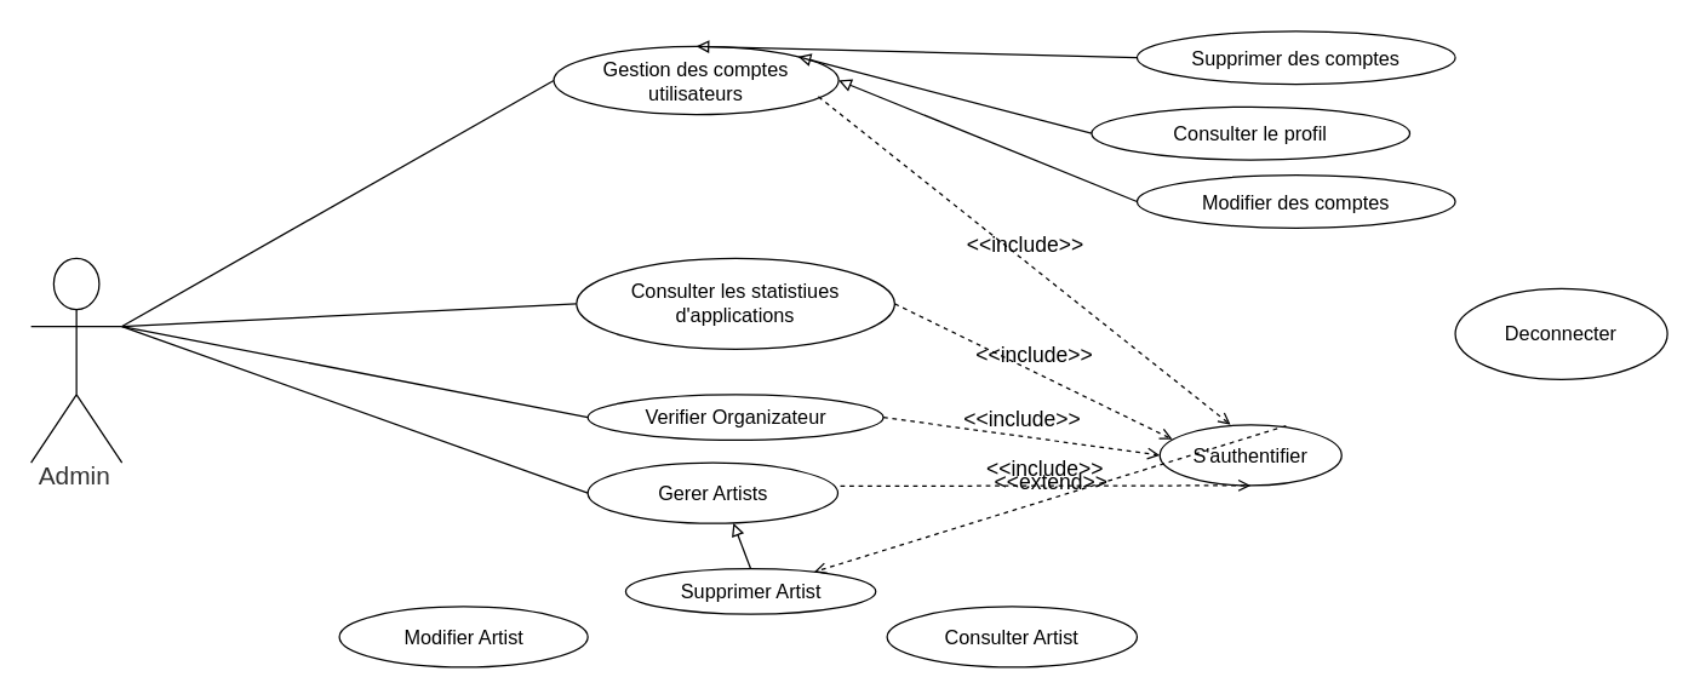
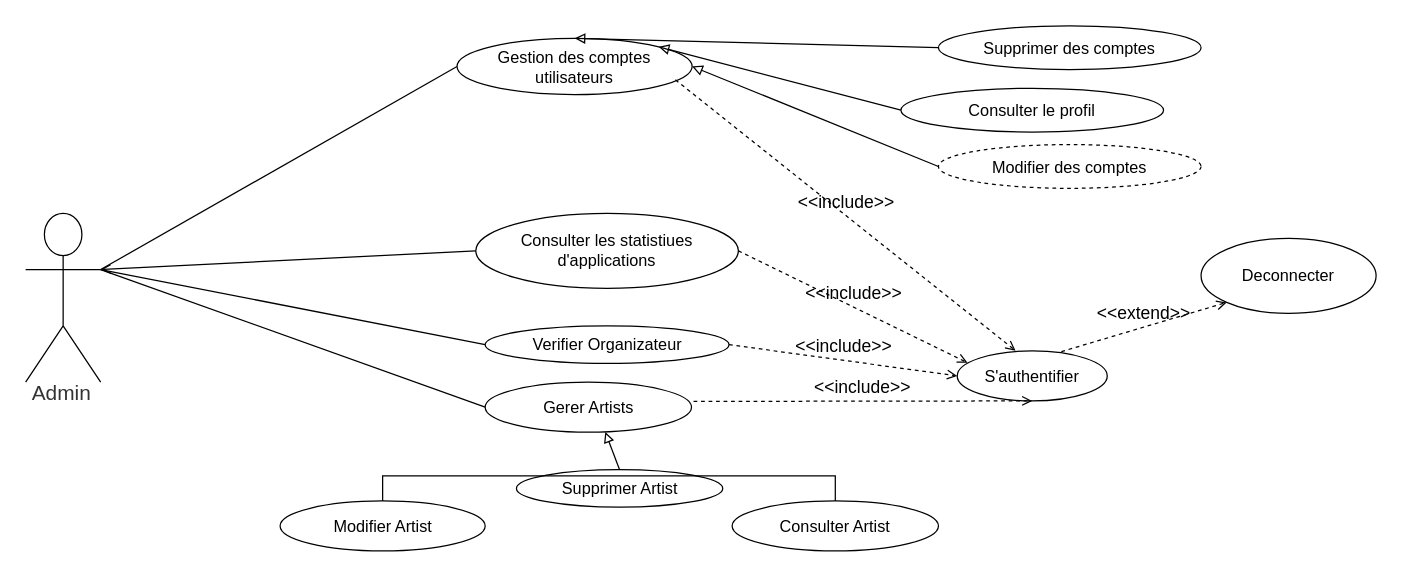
  <mxCell id="0" />
  <mxCell id="1" parent="0" />
  <mxCell id="2" style="edgeStyle=none;rounded=0;orthogonalLoop=1;jettySize=auto;html=1;exitX=1;exitY=0.333;exitDx=0;exitDy=0;exitPerimeter=0;entryX=0;entryY=0.5;entryDx=0;entryDy=0;fontSize=14;endArrow=none;endFill=0;strokeColor=#000000;strokeWidth=1;" edge="1" parent="1" source="3" target="4"><mxGeometry relative="1" as="geometry" /></mxCell>
  <mxCell id="3" value="Admin" style="html=1;overflow=block;blockSpacing=1;shape=umlActor;labelPosition=center;verticalLabelPosition=bottom;verticalAlign=top;whiteSpace=nowrap;fontSize=16.7;fontColor=#333333;align=center;spacing=0;strokeColor=#000000;strokeOpacity=100;rounded=1;absoluteArcSize=1;arcSize=9;strokeWidth=1;lucidId=TCmtfz8hAuSR;" vertex="1" parent="1"><mxGeometry x="20" y="170" width="60" height="135" as="geometry" /></mxCell>
  <mxCell id="4" value="Gestion des comptes utilisateurs" style="html=1;overflow=block;blockSpacing=1;whiteSpace=wrap;ellipse;fontSize=13;spacing=3.8;strokeColor=#000000;strokeOpacity=100;rounded=1;absoluteArcSize=1;arcSize=9;strokeWidth=1;lucidId=2CmtHglSXUaJ;" vertex="1" parent="1"><mxGeometry x="365" y="30" width="188" height="45" as="geometry" /></mxCell>
- <mxCell id="5" style="edgeStyle=none;rounded=0;orthogonalLoop=1;jettySize=auto;html=1;exitX=0;exitY=0.5;exitDx=0;exitDy=0;fontSize=14;endArrow=none;endFill=0;strokeColor=#000000;strokeWidth=1;entryX=1;entryY=0.333;entryDx=0;entryDy=0;entryPerimeter=0;" edge="1" parent="1" source="6" target="3"><mxGeometry relative="1" as="geometry"><mxPoint x="85" y="215" as="targetPoint" /></mxGeometry></mxCell>
+ <mxCell id="5" style="edgeStyle=none;rounded=0;orthogonalLoop=1;jettySize=auto;html=1;exitX=0;exitY=0.5;exitDx=0;exitDy=0;fontSize=14;endArrow=open;endFill=0;strokeColor=#000000;strokeWidth=1;entryX=1;entryY=0.333;entryDx=0;entryDy=0;entryPerimeter=0;" edge="1" parent="1" source="6" target="3"><mxGeometry relative="1" as="geometry"><mxPoint x="85" y="215" as="targetPoint" /></mxGeometry></mxCell>
  <mxCell id="6" value="Consulter les  statistiues d'applications" style="html=1;overflow=block;blockSpacing=1;whiteSpace=wrap;ellipse;fontSize=13;spacing=3.8;strokeColor=#000000;strokeOpacity=100;rounded=1;absoluteArcSize=1;arcSize=9;strokeWidth=1;lucidId=4Cmtud14x5Y7;" vertex="1" parent="1"><mxGeometry x="380" y="170" width="210" height="60" as="geometry" /></mxCell>
  <mxCell id="7" style="edgeStyle=none;rounded=0;orthogonalLoop=1;jettySize=auto;html=1;exitX=0;exitY=0.5;exitDx=0;exitDy=0;fontSize=14;endArrow=none;endFill=0;strokeColor=#000000;strokeWidth=1;entryX=1;entryY=0.333;entryDx=0;entryDy=0;entryPerimeter=0;" edge="1" parent="1" source="8" target="3"><mxGeometry relative="1" as="geometry"><mxPoint x="85" y="220" as="targetPoint" /></mxGeometry></mxCell>
  <mxCell id="8" value="Verifier Organizateur" style="html=1;overflow=block;blockSpacing=1;whiteSpace=wrap;ellipse;fontSize=13;spacing=3.8;strokeColor=#000000;strokeOpacity=100;rounded=1;absoluteArcSize=1;arcSize=9;strokeWidth=1;lucidId=6CmtnAD3XU6T;" vertex="1" parent="1"><mxGeometry x="387.5" y="260" width="195" height="30" as="geometry" /></mxCell>
  <mxCell id="9" style="edgeStyle=none;rounded=0;orthogonalLoop=1;jettySize=auto;html=1;exitX=0;exitY=0.5;exitDx=0;exitDy=0;entryX=1;entryY=0.333;entryDx=0;entryDy=0;entryPerimeter=0;fontSize=14;endArrow=none;endFill=0;strokeColor=#000000;strokeWidth=1;" edge="1" parent="1" source="10" target="3"><mxGeometry relative="1" as="geometry" /></mxCell>
  <mxCell id="10" value="Gerer  Artists" style="html=1;overflow=block;blockSpacing=1;whiteSpace=wrap;ellipse;fontSize=13;spacing=3.8;strokeColor=#000000;strokeOpacity=100;rounded=1;absoluteArcSize=1;arcSize=9;strokeWidth=1;lucidId=9Cmt3dIYTxuM;" vertex="1" parent="1"><mxGeometry x="387.5" y="305" width="165" height="40" as="geometry" /></mxCell>
  <mxCell id="11" style="edgeStyle=none;rounded=0;orthogonalLoop=1;jettySize=auto;html=1;exitX=0;exitY=0.5;exitDx=0;exitDy=0;entryX=0.5;entryY=0;entryDx=0;entryDy=0;fontSize=14;endArrow=block;endFill=0;strokeColor=#000000;strokeWidth=1;" edge="1" parent="1" source="12" target="4"><mxGeometry relative="1" as="geometry" /></mxCell>
  <mxCell id="12" value="Supprimer des comptes" style="html=1;overflow=block;blockSpacing=1;whiteSpace=wrap;ellipse;fontSize=13;spacing=3.8;strokeColor=#000000;strokeOpacity=100;rounded=1;absoluteArcSize=1;arcSize=9;strokeWidth=1;lucidId=UEmtKaLi1W1V;" vertex="1" parent="1"><mxGeometry x="750" y="20" width="210" height="35" as="geometry" /></mxCell>
  <mxCell id="13" style="edgeStyle=none;rounded=0;orthogonalLoop=1;jettySize=auto;html=1;exitX=0;exitY=0.5;exitDx=0;exitDy=0;entryX=1;entryY=0;entryDx=0;entryDy=0;fontSize=14;endArrow=block;endFill=0;strokeColor=#000000;strokeWidth=1;" edge="1" parent="1" source="14" target="4"><mxGeometry relative="1" as="geometry" /></mxCell>
  <mxCell id="14" value="Consulter le profil" style="html=1;overflow=block;blockSpacing=1;whiteSpace=wrap;ellipse;fontSize=13;spacing=3.8;strokeColor=#000000;strokeOpacity=100;rounded=1;absoluteArcSize=1;arcSize=9;strokeWidth=1;lucidId=9EmtDgn2g~nr;" vertex="1" parent="1"><mxGeometry x="720" y="70" width="210" height="35" as="geometry" /></mxCell>
  <mxCell id="15" style="edgeStyle=none;rounded=0;orthogonalLoop=1;jettySize=auto;html=1;exitX=0;exitY=0.5;exitDx=0;exitDy=0;entryX=1;entryY=0.5;entryDx=0;entryDy=0;fontSize=14;endArrow=block;endFill=0;strokeColor=#000000;strokeWidth=1;" edge="1" parent="1" source="16" target="4"><mxGeometry relative="1" as="geometry" /></mxCell>
- <mxCell id="16" value="Modifier des comptes" style="html=1;overflow=block;blockSpacing=1;whiteSpace=wrap;ellipse;fontSize=13;spacing=3.8;strokeColor=#000000;strokeOpacity=100;rounded=1;absoluteArcSize=1;arcSize=9;strokeWidth=1;lucidId=lFmtOqZzf6Zj;" vertex="1" parent="1"><mxGeometry x="750" y="115" width="210" height="35" as="geometry" /></mxCell>
+ <mxCell id="16" value="Modifier des comptes" style="html=1;overflow=block;blockSpacing=1;whiteSpace=wrap;ellipse;fontSize=13;spacing=3.8;strokeColor=#000000;strokeOpacity=100;rounded=1;absoluteArcSize=1;arcSize=9;strokeWidth=1;lucidId=lFmtOqZzf6Zj;dashed=1;" vertex="1" parent="1"><mxGeometry x="750" y="115" width="210" height="35" as="geometry" /></mxCell>
  <mxCell id="17" value="Consulter Artist" style="html=1;overflow=block;blockSpacing=1;whiteSpace=wrap;ellipse;fontSize=13;spacing=3.8;strokeColor=#000000;strokeOpacity=100;rounded=1;absoluteArcSize=1;arcSize=9;strokeWidth=1;lucidId=9Cmt3dIYTxuM;" vertex="1" parent="1"><mxGeometry x="585" y="400" width="165" height="40" as="geometry" /></mxCell>
  <mxCell id="18" style="edgeStyle=none;rounded=0;orthogonalLoop=1;jettySize=auto;html=1;exitX=0.5;exitY=0;exitDx=0;exitDy=0;entryX=0.582;entryY=0.997;entryDx=0;entryDy=0;entryPerimeter=0;fontSize=14;endArrow=block;endFill=0;strokeColor=#000000;strokeWidth=1;" edge="1" parent="1" source="19" target="10"><mxGeometry relative="1" as="geometry" /></mxCell>
  <mxCell id="19" value="Supprimer Artist" style="html=1;overflow=block;blockSpacing=1;whiteSpace=wrap;ellipse;fontSize=13;spacing=3.8;strokeColor=#000000;strokeOpacity=100;rounded=1;absoluteArcSize=1;arcSize=9;strokeWidth=1;lucidId=9Cmt3dIYTxuM;" vertex="1" parent="1"><mxGeometry x="412.5" y="375" width="165" height="30" as="geometry" /></mxCell>
+ <mxCell id="20" style="edgeStyle=orthogonalEdgeStyle;rounded=0;orthogonalLoop=1;jettySize=auto;html=1;exitX=0.5;exitY=0;exitDx=0;exitDy=0;entryX=0.5;entryY=0;entryDx=0;entryDy=0;strokeColor=#000000;strokeWidth=1;endArrow=none;endFill=0;" edge="1" parent="1" source="21" target="17"><mxGeometry relative="1" as="geometry" /></mxCell>
  <mxCell id="21" value="Modifier Artist" style="html=1;overflow=block;blockSpacing=1;whiteSpace=wrap;ellipse;fontSize=13;spacing=3.8;strokeColor=#000000;strokeOpacity=100;rounded=1;absoluteArcSize=1;arcSize=9;strokeWidth=1;lucidId=9Cmt3dIYTxuM;" vertex="1" parent="1"><mxGeometry x="223.5" y="400" width="164" height="40" as="geometry" /></mxCell>
  <mxCell id="22" value="S'authentifier" style="html=1;overflow=block;blockSpacing=1;whiteSpace=wrap;ellipse;fontSize=13;spacing=3.8;strokeColor=#000000;strokeOpacity=100;rounded=1;absoluteArcSize=1;arcSize=9;strokeWidth=1;lucidId=XvitAHHM73nt;" vertex="1" parent="1"><mxGeometry x="765" y="280" width="120" height="40" as="geometry" /></mxCell>
  <mxCell id="23" value="Deconnecter" style="html=1;overflow=block;blockSpacing=1;whiteSpace=wrap;ellipse;fontSize=13;spacing=3.8;strokeColor=#000000;strokeOpacity=100;rounded=1;absoluteArcSize=1;arcSize=9;strokeWidth=1;lucidId=XvitmW9DInrr;" vertex="1" parent="1"><mxGeometry x="960" y="190" width="140" height="60" as="geometry" /></mxCell>
- <mxCell id="24" value="&amp;lt;&amp;lt;extend&amp;gt;&amp;gt;" style="html=1;verticalAlign=bottom;labelBackgroundColor=none;endArrow=open;endFill=0;dashed=1;rounded=0;fontSize=14;exitX=0.694;exitY=0.015;exitDx=0;exitDy=0;exitPerimeter=0;strokeColor=#000000;strokeWidth=1;" edge="1" parent="1" source="22" target="19"><mxGeometry width="160" relative="1" as="geometry"><mxPoint x="1255" y="250" as="sourcePoint" /><mxPoint x="1415" y="250" as="targetPoint" /></mxGeometry></mxCell>
+ <mxCell id="24" value="&amp;lt;&amp;lt;extend&amp;gt;&amp;gt;" style="html=1;verticalAlign=bottom;labelBackgroundColor=none;endArrow=open;endFill=0;dashed=1;rounded=0;fontSize=14;entryX=0;entryY=1;entryDx=0;entryDy=0;exitX=0.694;exitY=0.015;exitDx=0;exitDy=0;exitPerimeter=0;strokeColor=#000000;strokeWidth=1;" edge="1" parent="1" source="22" target="23"><mxGeometry width="160" relative="1" as="geometry"><mxPoint x="1255" y="250" as="sourcePoint" /><mxPoint x="1415" y="250" as="targetPoint" /></mxGeometry></mxCell>
  <mxCell id="25" value="&amp;lt;&amp;lt;include&amp;gt;&amp;gt;" style="html=1;verticalAlign=bottom;labelBackgroundColor=none;endArrow=open;endFill=0;dashed=1;rounded=0;fontSize=14;exitX=1;exitY=0.5;exitDx=0;exitDy=0;entryX=0.069;entryY=0.237;entryDx=0;entryDy=0;entryPerimeter=0;strokeColor=#000000;strokeWidth=1;" edge="1" parent="1" source="6" target="22"><mxGeometry width="160" relative="1" as="geometry"><mxPoint x="685" y="240" as="sourcePoint" /><mxPoint x="845" y="240" as="targetPoint" /></mxGeometry></mxCell>
  <mxCell id="26" value="&amp;lt;&amp;lt;include&amp;gt;&amp;gt;" style="html=1;verticalAlign=bottom;labelBackgroundColor=none;endArrow=open;endFill=0;dashed=1;rounded=0;fontSize=14;exitX=1;exitY=0.5;exitDx=0;exitDy=0;entryX=0;entryY=0.5;entryDx=0;entryDy=0;strokeColor=#000000;strokeWidth=1;" edge="1" parent="1" target="22" source="8"><mxGeometry width="160" relative="1" as="geometry"><mxPoint x="590" y="291.83" as="sourcePoint" /><mxPoint x="1118.28" y="398.16" as="targetPoint" /></mxGeometry></mxCell>
  <mxCell id="27" value="&amp;lt;&amp;lt;include&amp;gt;&amp;gt;" style="html=1;verticalAlign=bottom;labelBackgroundColor=none;endArrow=open;endFill=0;dashed=1;rounded=0;fontSize=14;exitX=1.01;exitY=0.385;exitDx=0;exitDy=0;entryX=0.5;entryY=1;entryDx=0;entryDy=0;exitPerimeter=0;strokeColor=#000000;strokeWidth=1;" edge="1" parent="1" source="10" target="22"><mxGeometry width="160" relative="1" as="geometry"><mxPoint x="600" y="301.83" as="sourcePoint" /><mxPoint x="1135" y="355" as="targetPoint" /></mxGeometry></mxCell>
  <mxCell id="28" value="&amp;lt;&amp;lt;include&amp;gt;&amp;gt;" style="html=1;verticalAlign=bottom;labelBackgroundColor=none;endArrow=open;endFill=0;dashed=1;rounded=0;fontSize=14;exitX=0.929;exitY=0.738;exitDx=0;exitDy=0;entryX=0.389;entryY=-0.004;entryDx=0;entryDy=0;exitPerimeter=0;entryPerimeter=0;strokeColor=#000000;strokeWidth=1;" edge="1" parent="1" source="4" target="22"><mxGeometry width="160" relative="1" as="geometry"><mxPoint x="610" y="311.83" as="sourcePoint" /><mxPoint x="1145" y="365" as="targetPoint" /></mxGeometry></mxCell>
